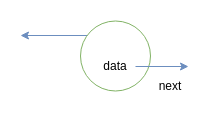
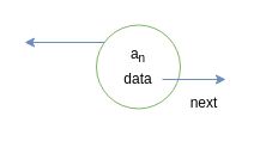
  <mxCell id="0" />
  <mxCell id="1" parent="0" />
  <mxCell id="2" style="edgeStyle=orthogonalEdgeStyle;rounded=0;orthogonalLoop=1;jettySize=auto;html=1;fontSize=12;fillColor=#dae8fc;strokeColor=#6c8ebf;exitX=0;exitY=0;exitDx=0;exitDy=0;" parent="1" source="3" edge="1"><mxGeometry relative="1" as="geometry"><mxPoint x="15" y="66" as="sourcePoint" /><mxPoint x="20" y="35" as="targetPoint" /><Array as="points"><mxPoint x="90" y="35" /></Array></mxGeometry></mxCell>
  <mxCell id="3" value="" style="ellipse;whiteSpace=wrap;html=1;aspect=fixed;fillColor=#FFFFFF;strokeColor=#82b366;" parent="1" vertex="1"><mxGeometry x="80" y="20.5" width="70" height="70" as="geometry" /></mxCell>
+ <mxCell id="4" value="a&lt;sub&gt;n&lt;/sub&gt;" style="text;html=1;strokeColor=none;fillColor=none;align=center;verticalAlign=middle;whiteSpace=wrap;rounded=0;fontSize=12;" parent="1" vertex="1"><mxGeometry x="95" y="36" width="40" height="20" as="geometry" /></mxCell>
  <mxCell id="5" style="edgeStyle=orthogonalEdgeStyle;rounded=0;orthogonalLoop=1;jettySize=auto;html=1;entryX=-0.029;entryY=0.664;entryDx=0;entryDy=0;entryPerimeter=0;fontSize=12;fillColor=#dae8fc;strokeColor=#6c8ebf;" parent="1" source="6" edge="1"><mxGeometry relative="1" as="geometry"><mxPoint x="188" y="66" as="targetPoint" /></mxGeometry></mxCell>
  <mxCell id="6" value="data" style="text;html=1;strokeColor=none;fillColor=none;align=center;verticalAlign=middle;whiteSpace=wrap;rounded=0;fontSize=12;" parent="1" vertex="1"><mxGeometry x="95" y="56" width="40" height="20" as="geometry" /></mxCell>
  <mxCell id="7" value="next" style="text;html=1;strokeColor=none;fillColor=none;align=center;verticalAlign=middle;whiteSpace=wrap;rounded=0;" vertex="1" parent="1"><mxGeometry x="150" y="76" width="40" height="20" as="geometry" /></mxCell>
